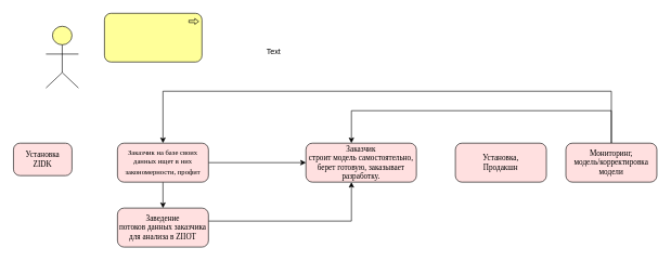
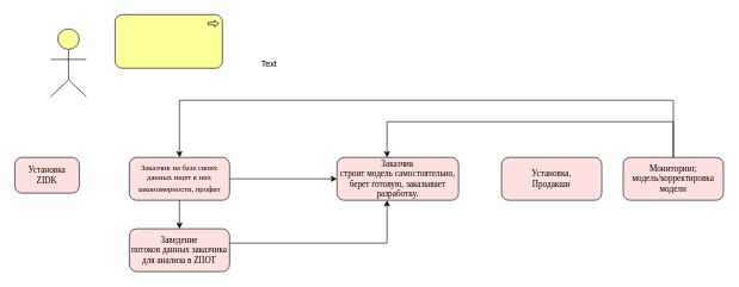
  <mxCell id="0" />
  <mxCell id="1" parent="0" />
  <mxCell id="2" value="" style="html=1;outlineConnect=0;whiteSpace=wrap;fillColor=#ffff99;verticalLabelPosition=bottom;verticalAlign=top;align=center;shape=mxgraph.archimate3.actor;" parent="1" vertex="1"><mxGeometry x="70" y="40" width="50" height="95" as="geometry" /></mxCell>
  <mxCell id="3" value="" style="html=1;outlineConnect=0;whiteSpace=wrap;fillColor=#ffff99;shape=mxgraph.archimate3.application;appType=proc;archiType=rounded;" parent="1" vertex="1"><mxGeometry x="160" y="20" width="150" height="75" as="geometry" /></mxCell>
- <mxCell id="4" value="Text" style="text;html=1;align=center;verticalAlign=middle;resizable=0;points=[];autosize=1;strokeColor=none;fillColor=none;" vertex="1" parent="1"><mxGeometry x="400" y="70" width="40" height="20" as="geometry" /></mxCell>
+ <mxCell id="4" value="Text" style="text;html=1;align=center;verticalAlign=middle;resizable=0;points=[];autosize=1;strokeColor=none;fillColor=none;" vertex="1" parent="1"><mxGeometry x="355" y="80" width="40" height="20" as="geometry" /></mxCell>
  <mxCell id="5" style="edgeStyle=orthogonalEdgeStyle;rounded=0;orthogonalLoop=1;jettySize=auto;html=1;fontSize=11;" edge="1" parent="1" source="7" target="9"><mxGeometry relative="1" as="geometry" /></mxCell>
  <mxCell id="6" style="edgeStyle=orthogonalEdgeStyle;rounded=0;orthogonalLoop=1;jettySize=auto;html=1;fontSize=11;" edge="1" parent="1" source="7" target="10"><mxGeometry relative="1" as="geometry" /></mxCell>
  <mxCell id="7" value="&lt;span style=&quot;font-family: &amp;#34;times new roman&amp;#34; , serif&quot;&gt;Заказчик на базе своих данных&amp;nbsp;&lt;/span&gt;&lt;span style=&quot;font-family: &amp;#34;times new roman&amp;#34; , serif ; line-height: 15.693px&quot;&gt;ищет в них закономерности, профит&lt;/span&gt;" style="html=1;outlineConnect=0;whiteSpace=wrap;fillColor=#FFE0E0;shape=mxgraph.archimate3.application;archiType=rounded;fontSize=11;" vertex="1" parent="1"><mxGeometry x="180" y="220" width="140" height="60" as="geometry" /></mxCell>
  <mxCell id="8" style="edgeStyle=orthogonalEdgeStyle;rounded=0;orthogonalLoop=1;jettySize=auto;html=1;fontSize=11;" edge="1" parent="1" source="9" target="10"><mxGeometry relative="1" as="geometry"><Array as="points"><mxPoint x="540" y="340" /></Array></mxGeometry></mxCell>
  <mxCell id="9" value="&lt;span style=&quot;font-size: 12px ; font-family: &amp;#34;times new roman&amp;#34; , serif&quot;&gt;Заведение&lt;br&gt;потоков данных заказчика для анализа в&amp;nbsp;&lt;/span&gt;&lt;span lang=&quot;EN-US&quot; style=&quot;font-size: 12px ; font-family: &amp;#34;times new roman&amp;#34; , serif&quot;&gt;ZIIOT&lt;/span&gt;" style="html=1;outlineConnect=0;whiteSpace=wrap;fillColor=#FFE0E0;shape=mxgraph.archimate3.application;archiType=rounded;fontSize=11;" vertex="1" parent="1"><mxGeometry x="180" y="320" width="140" height="60" as="geometry" /></mxCell>
  <mxCell id="10" value="&lt;span style=&quot;font-family: &amp;#34;times new roman&amp;#34; , serif ; font-size: 12px&quot;&gt;Заказчик&lt;/span&gt;&lt;br style=&quot;font-family: &amp;#34;times new roman&amp;#34; , serif ; font-size: 12px&quot;&gt;&lt;span style=&quot;font-family: &amp;#34;times new roman&amp;#34; , serif ; font-size: 12px&quot;&gt;строит модель самостоятельно, берет готовую, заказывает разработку.&lt;/span&gt;" style="html=1;outlineConnect=0;whiteSpace=wrap;fillColor=#FFE0E0;shape=mxgraph.archimate3.application;archiType=rounded;fontSize=11;" vertex="1" parent="1"><mxGeometry x="470" y="220" width="170" height="60" as="geometry" /></mxCell>
  <mxCell id="11" value="&lt;span style=&quot;font-family: &amp;#34;times new roman&amp;#34; , serif ; font-size: 12px&quot;&gt;Установка,&lt;/span&gt;&lt;br style=&quot;font-family: &amp;#34;times new roman&amp;#34; , serif ; font-size: 12px&quot;&gt;&lt;span style=&quot;font-family: &amp;#34;times new roman&amp;#34; , serif ; font-size: 12px&quot;&gt;Продакшн&lt;/span&gt;" style="html=1;outlineConnect=0;whiteSpace=wrap;fillColor=#FFE0E0;shape=mxgraph.archimate3.application;archiType=rounded;fontSize=11;" vertex="1" parent="1"><mxGeometry x="700" y="220" width="140" height="60" as="geometry" /></mxCell>
  <mxCell id="12" style="edgeStyle=orthogonalEdgeStyle;rounded=0;orthogonalLoop=1;jettySize=auto;html=1;fontSize=11;exitX=0.5;exitY=0;exitDx=0;exitDy=0;exitPerimeter=0;" edge="1" parent="1" source="14" target="10"><mxGeometry relative="1" as="geometry"><Array as="points"><mxPoint x="940" y="170" /><mxPoint x="540" y="170" /></Array></mxGeometry></mxCell>
  <mxCell id="13" style="edgeStyle=orthogonalEdgeStyle;rounded=0;orthogonalLoop=1;jettySize=auto;html=1;fontSize=11;exitX=0.5;exitY=0;exitDx=0;exitDy=0;exitPerimeter=0;" edge="1" parent="1" source="14" target="7"><mxGeometry relative="1" as="geometry"><Array as="points"><mxPoint x="940" y="140" /><mxPoint x="250" y="140" /></Array></mxGeometry></mxCell>
  <mxCell id="14" value="&lt;span style=&quot;font-family: &amp;#34;times new roman&amp;#34; , serif ; font-size: 12px&quot;&gt;Мониторинг,&lt;/span&gt;&lt;br style=&quot;font-family: &amp;#34;times new roman&amp;#34; , serif ; font-size: 12px&quot;&gt;&lt;span style=&quot;font-family: &amp;#34;times new roman&amp;#34; , serif ; font-size: 12px&quot;&gt;модель/корректировка модели&lt;/span&gt;" style="html=1;outlineConnect=0;whiteSpace=wrap;fillColor=#FFE0E0;shape=mxgraph.archimate3.application;archiType=rounded;fontSize=11;" vertex="1" parent="1"><mxGeometry x="870" y="220" width="140" height="60" as="geometry" /></mxCell>
  <mxCell id="15" value="&lt;span style=&quot;font-size: 12px ; font-family: &amp;#34;times new roman&amp;#34; , serif&quot;&gt;Установка&lt;br&gt;&lt;/span&gt;&lt;span lang=&quot;EN-US&quot; style=&quot;font-size: 12px ; font-family: &amp;#34;times new roman&amp;#34; , serif&quot;&gt;ZIDK&lt;/span&gt;" style="html=1;outlineConnect=0;whiteSpace=wrap;fillColor=#FFE0E0;shape=mxgraph.archimate3.application;archiType=rounded;fontSize=11;" vertex="1" parent="1"><mxGeometry x="20" y="220" width="90" height="50" as="geometry" /></mxCell>
